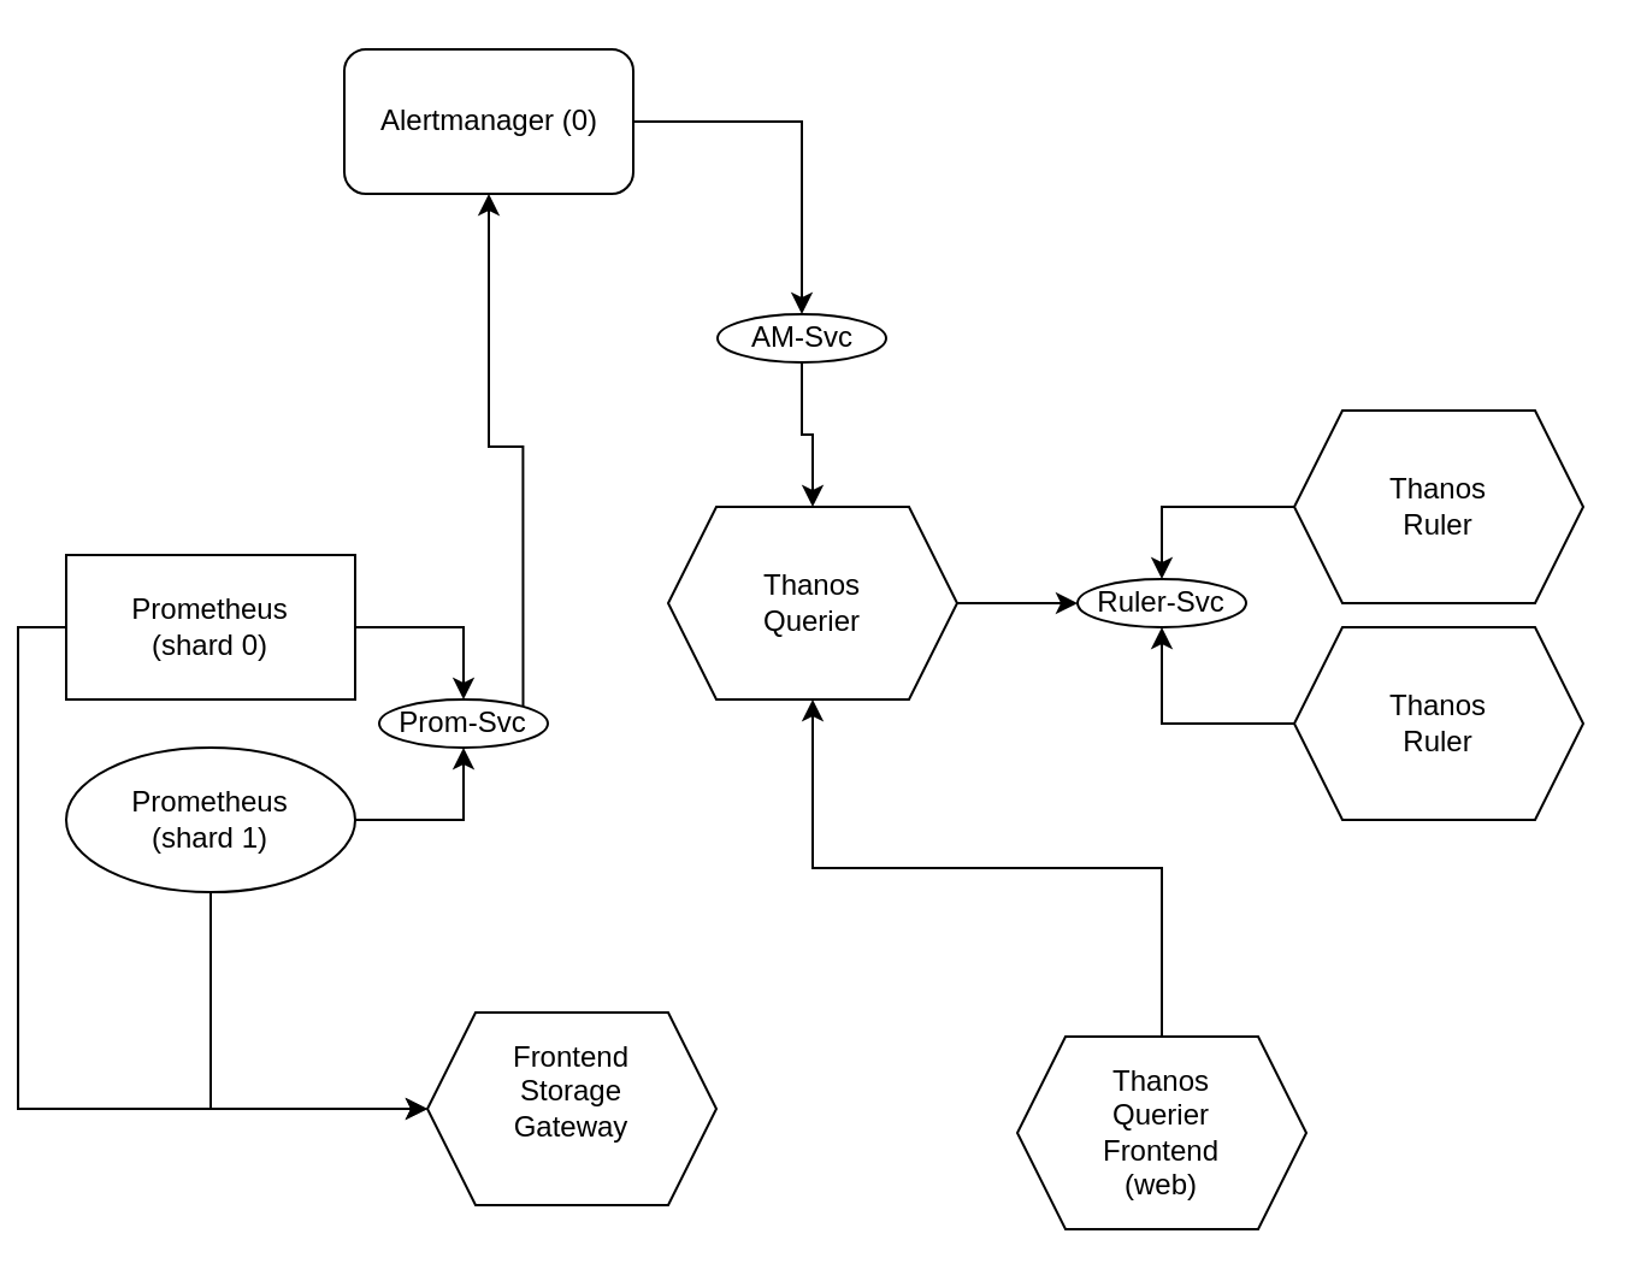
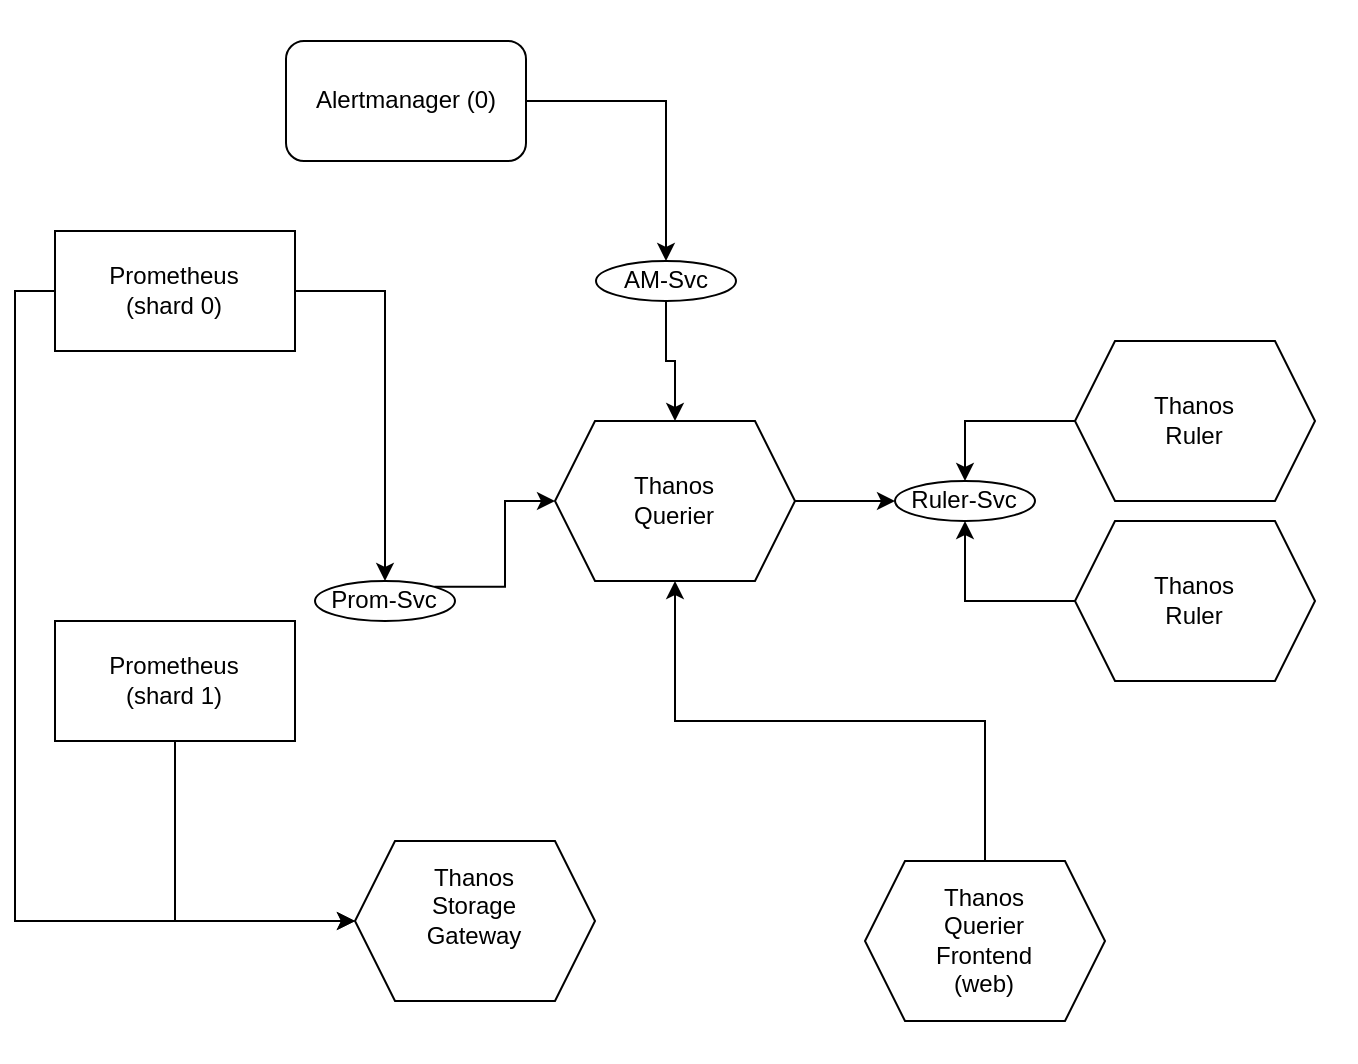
  <mxCell id="0" />
  <mxCell id="1" parent="0" />
  <mxCell id="2" style="edgeStyle=orthogonalEdgeStyle;rounded=0;orthogonalLoop=1;jettySize=auto;html=1;entryX=0.5;entryY=0;entryDx=0;entryDy=0;" edge="1" parent="1" source="4" target="22"><mxGeometry relative="1" as="geometry" /></mxCell>
  <mxCell id="3" style="edgeStyle=orthogonalEdgeStyle;rounded=0;orthogonalLoop=1;jettySize=auto;html=1;entryX=0;entryY=0.5;entryDx=0;entryDy=0;exitX=0;exitY=0.5;exitDx=0;exitDy=0;" edge="1" parent="1" source="4" target="20"><mxGeometry relative="1" as="geometry" /></mxCell>
- <mxCell id="4" value="Prometheus&lt;br&gt;(shard 0)" style="rounded=0;whiteSpace=wrap;html=1;" vertex="1" parent="1"><mxGeometry x="20" y="230" width="120" height="60" as="geometry" /></mxCell>
- <mxCell id="5" style="edgeStyle=orthogonalEdgeStyle;rounded=0;orthogonalLoop=1;jettySize=auto;html=1;entryX=0.5;entryY=1;entryDx=0;entryDy=0;" edge="1" parent="1" source="7" target="22"><mxGeometry relative="1" as="geometry"><mxPoint x="170" y="310" as="targetPoint" /></mxGeometry></mxCell>
+ <mxCell id="4" value="Prometheus&lt;br&gt;(shard 0)" style="rounded=0;whiteSpace=wrap;html=1;" vertex="1" parent="1"><mxGeometry x="20" y="115" width="120" height="60" as="geometry" /></mxCell>
  <mxCell id="6" style="edgeStyle=orthogonalEdgeStyle;rounded=0;orthogonalLoop=1;jettySize=auto;html=1;entryX=0;entryY=0.5;entryDx=0;entryDy=0;exitX=0.5;exitY=1;exitDx=0;exitDy=0;" edge="1" parent="1" source="7" target="20"><mxGeometry relative="1" as="geometry" /></mxCell>
- <mxCell id="7" value="Prometheus&lt;br&gt;(shard 1)" style="ellipse;whiteSpace=wrap;html=1;" vertex="1" parent="1"><mxGeometry x="20" y="310" width="120" height="60" as="geometry" /></mxCell>
+ <mxCell id="7" value="Prometheus&lt;br&gt;(shard 1)" style="rounded=0;whiteSpace=wrap;html=1;" vertex="1" parent="1"><mxGeometry x="20" y="310" width="120" height="60" as="geometry" /></mxCell>
  <mxCell id="8" style="edgeStyle=orthogonalEdgeStyle;rounded=0;orthogonalLoop=1;jettySize=auto;html=1;" edge="1" parent="1" source="9" target="11"><mxGeometry relative="1" as="geometry" /></mxCell>
  <mxCell id="9" value="Alertmanager (0)" style="rounded=1;whiteSpace=wrap;html=1;" vertex="1" parent="1"><mxGeometry x="135.5" y="20" width="120" height="60" as="geometry" /></mxCell>
  <mxCell id="10" style="edgeStyle=orthogonalEdgeStyle;rounded=0;orthogonalLoop=1;jettySize=auto;html=1;" edge="1" parent="1" source="11" target="13"><mxGeometry relative="1" as="geometry" /></mxCell>
  <mxCell id="11" value="AM-Svc" style="ellipse;whiteSpace=wrap;html=1;" vertex="1" parent="1"><mxGeometry x="290.5" y="130" width="70" height="20" as="geometry" /></mxCell>
  <mxCell id="12" style="edgeStyle=orthogonalEdgeStyle;rounded=0;orthogonalLoop=1;jettySize=auto;html=1;exitX=1;exitY=0.5;exitDx=0;exitDy=0;entryX=0;entryY=0.5;entryDx=0;entryDy=0;" edge="1" parent="1" source="13" target="23"><mxGeometry relative="1" as="geometry" /></mxCell>
  <mxCell id="13" value="&lt;div&gt;Thanos&lt;/div&gt;&lt;div&gt;Querier&lt;br&gt;&lt;/div&gt;" style="shape=hexagon;perimeter=hexagonPerimeter2;whiteSpace=wrap;html=1;fixedSize=1;" vertex="1" parent="1"><mxGeometry x="270" y="210" width="120" height="80" as="geometry" /></mxCell>
  <mxCell id="14" style="edgeStyle=orthogonalEdgeStyle;rounded=0;orthogonalLoop=1;jettySize=auto;html=1;exitX=0.5;exitY=0;exitDx=0;exitDy=0;entryX=0.5;entryY=1;entryDx=0;entryDy=0;" edge="1" parent="1" source="15" target="13"><mxGeometry relative="1" as="geometry" /></mxCell>
- <mxCell id="15" value="&lt;div&gt;Thanos&lt;/div&gt;&lt;div&gt;Querier&lt;br&gt;&lt;/div&gt;Frontend&lt;br&gt;(web)" style="shape=hexagon;perimeter=hexagonPerimeter2;whiteSpace=wrap;html=1;fixedSize=1;" vertex="1" parent="1"><mxGeometry x="415" y="430" width="120" height="80" as="geometry" /></mxCell>
+ <mxCell id="15" value="&lt;div&gt;Thanos&lt;/div&gt;&lt;div&gt;Querier&lt;br&gt;&lt;/div&gt;Frontend&lt;br&gt;(web)" style="shape=hexagon;perimeter=hexagonPerimeter2;whiteSpace=wrap;html=1;fixedSize=1;" vertex="1" parent="1"><mxGeometry x="425" y="430" width="120" height="80" as="geometry" /></mxCell>
  <mxCell id="16" style="edgeStyle=orthogonalEdgeStyle;rounded=0;orthogonalLoop=1;jettySize=auto;html=1;entryX=0.5;entryY=0;entryDx=0;entryDy=0;" edge="1" parent="1" source="17" target="23"><mxGeometry relative="1" as="geometry" /></mxCell>
  <mxCell id="17" value="&lt;div&gt;Thanos&lt;/div&gt;&lt;div&gt;Ruler&lt;/div&gt;" style="shape=hexagon;perimeter=hexagonPerimeter2;whiteSpace=wrap;html=1;fixedSize=1;" vertex="1" parent="1"><mxGeometry x="530" y="170" width="120" height="80" as="geometry" /></mxCell>
  <mxCell id="18" style="edgeStyle=orthogonalEdgeStyle;rounded=0;orthogonalLoop=1;jettySize=auto;html=1;entryX=0.5;entryY=1;entryDx=0;entryDy=0;" edge="1" parent="1" source="19" target="23"><mxGeometry relative="1" as="geometry" /></mxCell>
  <mxCell id="19" value="&lt;div&gt;Thanos&lt;/div&gt;&lt;div&gt;Ruler&lt;/div&gt;" style="shape=hexagon;perimeter=hexagonPerimeter2;whiteSpace=wrap;html=1;fixedSize=1;" vertex="1" parent="1"><mxGeometry x="530" y="260" width="120" height="80" as="geometry" /></mxCell>
- <mxCell id="20" value="&lt;div&gt;Frontend&lt;/div&gt;&lt;div&gt;Storage&lt;br&gt;Gateway&lt;/div&gt;&lt;div&gt;&lt;br&gt;&lt;/div&gt;" style="shape=hexagon;perimeter=hexagonPerimeter2;whiteSpace=wrap;html=1;fixedSize=1;" vertex="1" parent="1"><mxGeometry x="170" y="420" width="120" height="80" as="geometry" /></mxCell>
- <mxCell id="21" style="edgeStyle=orthogonalEdgeStyle;rounded=0;orthogonalLoop=1;jettySize=auto;html=1;exitX=1;exitY=0;exitDx=0;exitDy=0;" edge="1" parent="1" source="22" target="9"><mxGeometry relative="1" as="geometry" /></mxCell>
+ <mxCell id="20" value="&lt;div&gt;Thanos&lt;/div&gt;&lt;div&gt;Storage&lt;br&gt;Gateway&lt;/div&gt;&lt;div&gt;&lt;br&gt;&lt;/div&gt;" style="shape=hexagon;perimeter=hexagonPerimeter2;whiteSpace=wrap;html=1;fixedSize=1;" vertex="1" parent="1"><mxGeometry x="170" y="420" width="120" height="80" as="geometry" /></mxCell>
+ <mxCell id="21" style="edgeStyle=orthogonalEdgeStyle;rounded=0;orthogonalLoop=1;jettySize=auto;html=1;exitX=1;exitY=0;exitDx=0;exitDy=0;" edge="1" parent="1" source="22" target="13"><mxGeometry relative="1" as="geometry" /></mxCell>
  <mxCell id="22" value="Prom-Svc" style="ellipse;whiteSpace=wrap;html=1;" vertex="1" parent="1"><mxGeometry x="150" y="290" width="70" height="20" as="geometry" /></mxCell>
  <mxCell id="23" value="Ruler-Svc" style="ellipse;whiteSpace=wrap;html=1;" vertex="1" parent="1"><mxGeometry x="440" y="240" width="70" height="20" as="geometry" /></mxCell>
